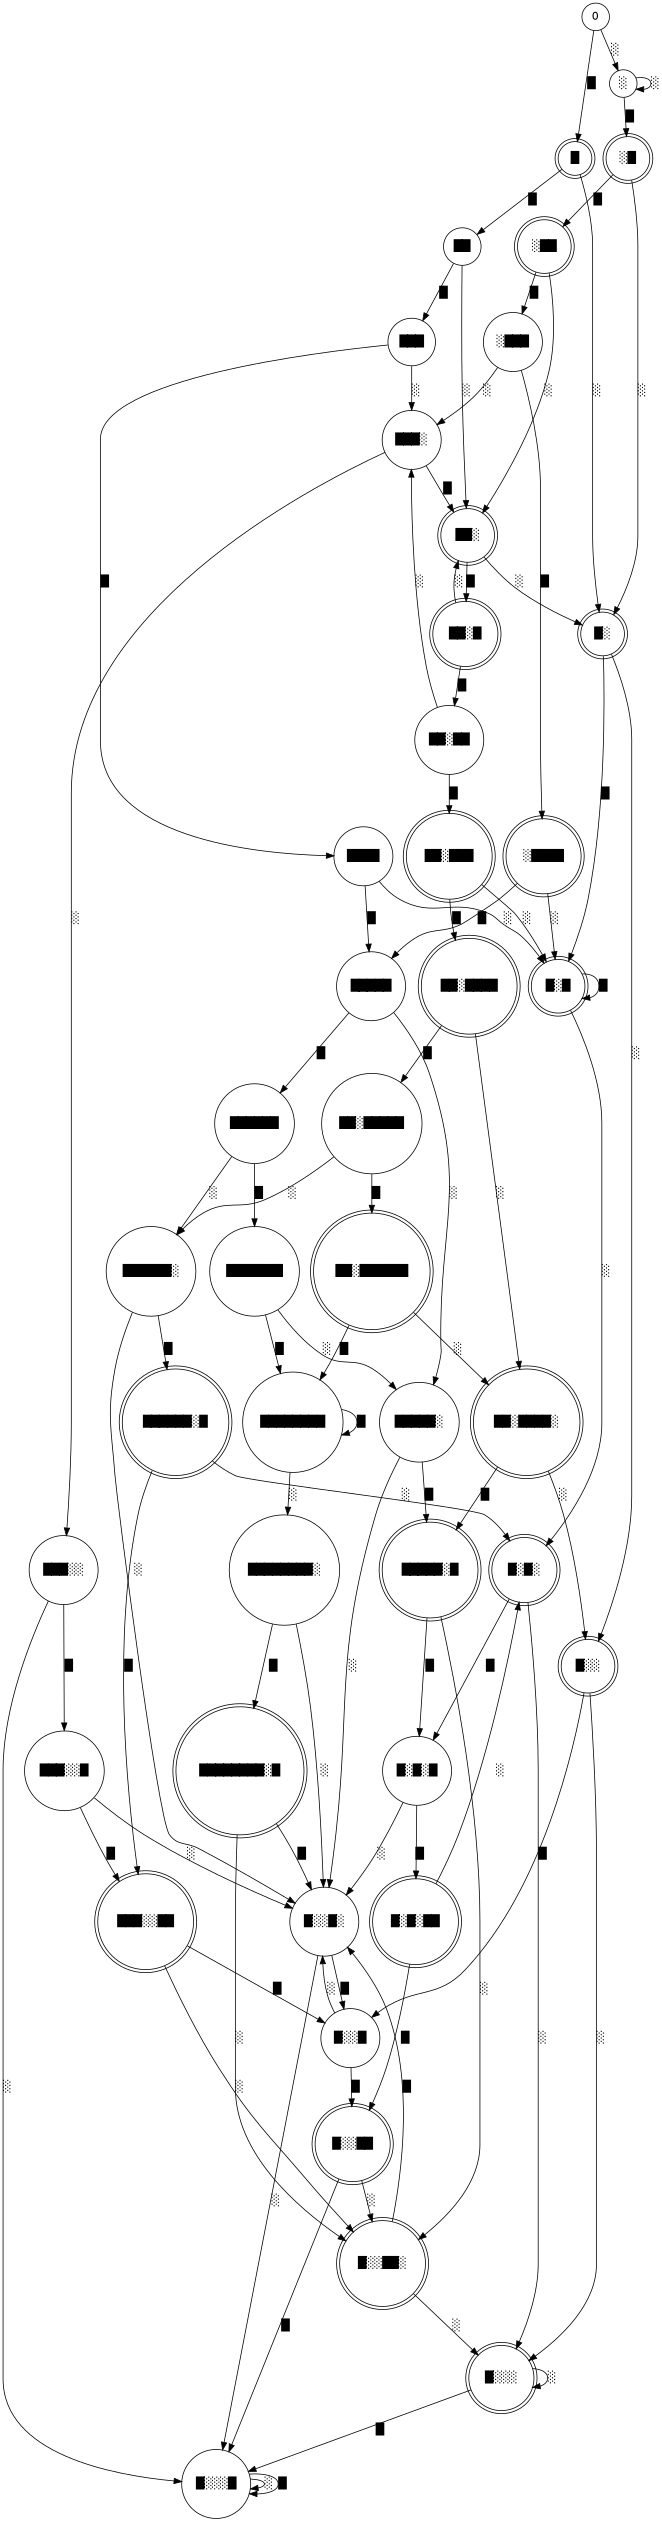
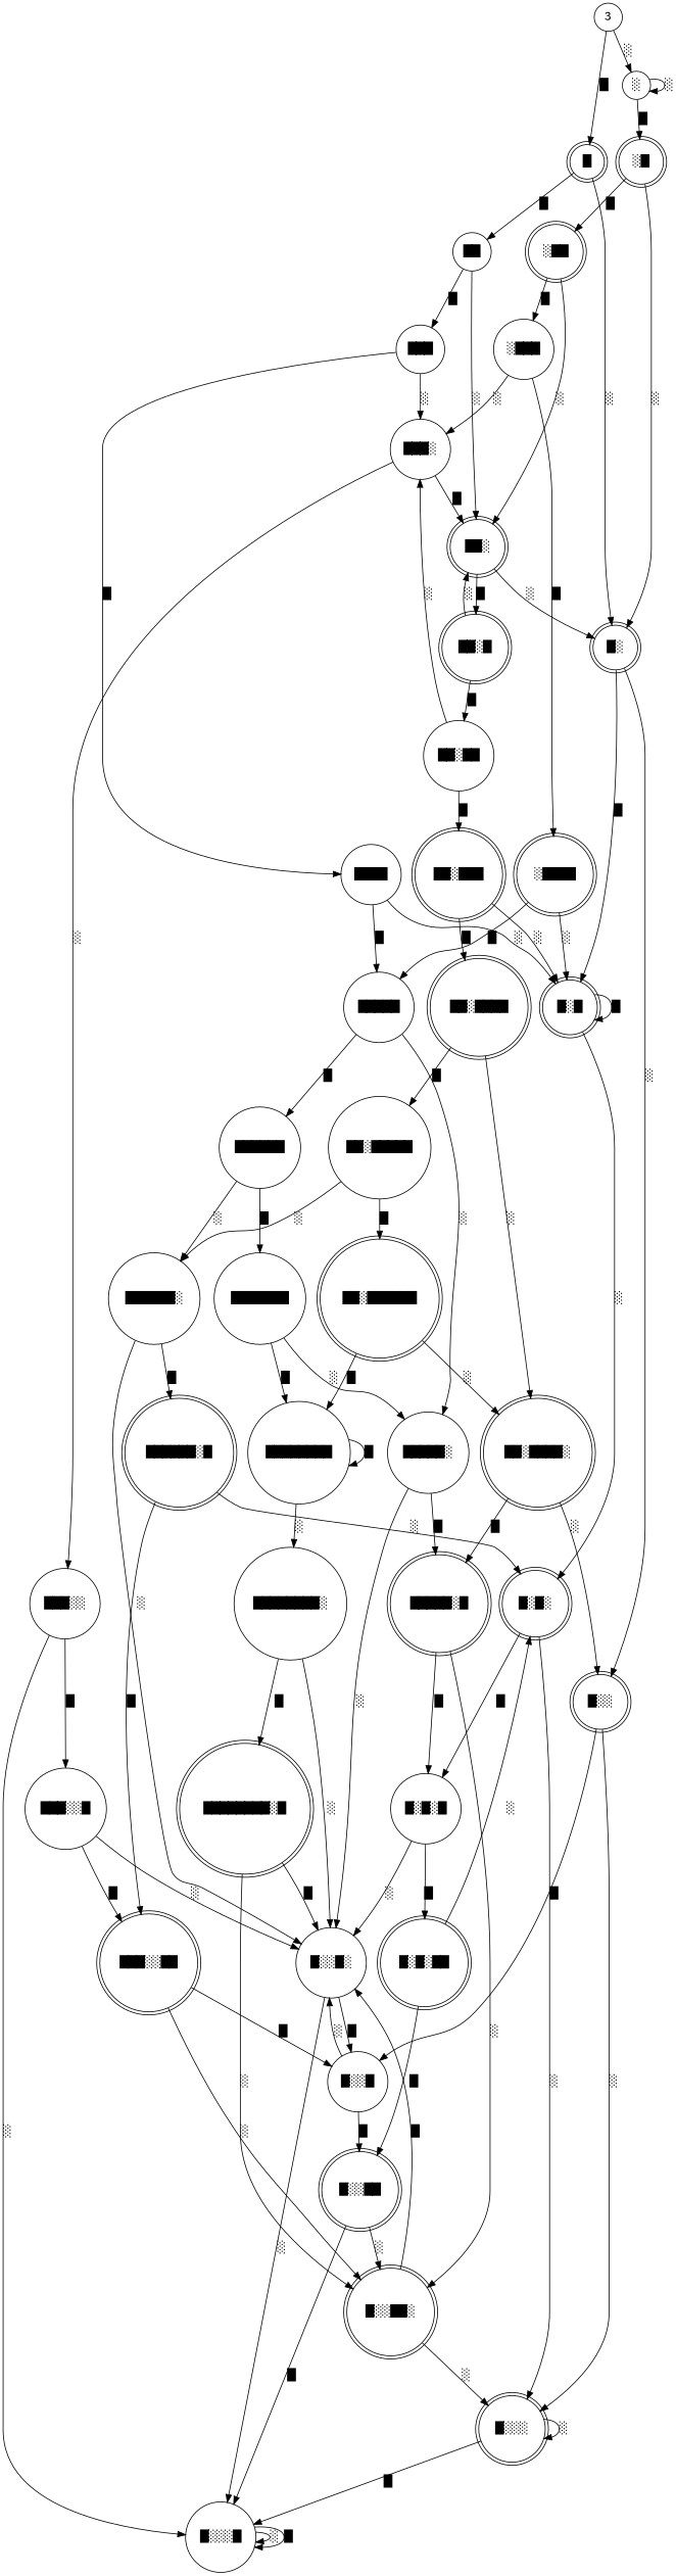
  digraph {
    node [shape=circle]
-   0
+   0 [label=3]
    n2 [label="░"]
    n3 [label="█" shape=doublecircle]
    n4 [label="██████░"]
    n5 [label="█░░█░"]
    n6 [label="██████░█" shape=doublecircle]
    n7 [label="████"]
    n8 [label="█████"]
    n9 [label="█░█" shape=doublecircle]
    n10 [label="██░██████" shape=doublecircle]
    n11 [label="████████"]
    n12 [label="██░████░" shape=doublecircle]
    n13 [label="██░██"]
    n14 [label="██░███" shape=doublecircle]
    n15 [label="███░"]
    n16 [label="███"]
    n17 [label="░████" shape=doublecircle]
    n18 [label="█░░░█"]
    n19 [label="█░" shape=doublecircle]
    n20 [label="█░░" shape=doublecircle]
    n21 [label="█░░██░" shape=doublecircle]
    n22 [label="█░░░" shape=doublecircle]
    n23 [label="██░████" shape=doublecircle]
    n24 [label="██░█████"]
    n25 [label="░██" shape=doublecircle]
    n26 [label="░███"]
    n27 [label="██░" shape=doublecircle]
    n28 [label="█░░█"]
    n29 [label="█░░██" shape=doublecircle]
    n30 [label="██████"]
    n31 [label="███████"]
    n32 [label="████████░"]
    n33 [label="░█" shape=doublecircle]
    n34 [label="██░█" shape=doublecircle]
    n35 [label="█████░█" shape=doublecircle]
    n36 [label="█░█░█"]
    n37 [label="███░░█"]
    n38 [label="███░░██" shape=doublecircle]
    n39 [label="█████░"]
    n40 [label="█░█░██" shape=doublecircle]
    n41 [label="█░█░" shape=doublecircle]
    n42 [label="███░░"]
    n43 [label="████████░█" shape=doublecircle]
    n44 [label="██"]
    0 -> n2 [label="░"]
    0 -> n3 [label="█"]
    n2 -> n2 [label="░"]
    n2 -> n33 [label="█"]
    n3 -> n19 [label="░"]
    n3 -> n44 [label="█"]
    n4 -> n5 [label="░"]
    n4 -> n6 [label="█"]
    n5 -> n18 [label="░"]
    n5 -> n28 [label="█"]
    n6 -> n38 [label="█"]
    n6 -> n41 [label="░"]
    n7 -> n8 [label="█"]
    n7 -> n9 [label="░"]
    n8 -> n30 [label="█"]
    n8 -> n39 [label="░"]
    n9 -> n9 [label="█"]
    n9 -> n41 [label="░"]
    n10 -> n11 [label="█"]
    n10 -> n12 [label="░"]
    n11 -> n11 [label="█"]
    n11 -> n32 [label="░"]
    n12 -> n20 [label="░"]
    n12 -> n35 [label="█"]
    n13 -> n14 [label="█"]
    n13 -> n15 [label="░"]
    n14 -> n9 [label="░"]
    n14 -> n23 [label="█"]
    n15 -> n27 [label="█"]
    n15 -> n42 [label="░"]
    n16 -> n7 [label="█"]
    n16 -> n15 [label="░"]
    n17 -> n8 [label="█"]
    n17 -> n9 [label="░"]
    n18 -> n18 [label="░"]
    n18 -> n18 [label="█"]
    n19 -> n9 [label="█"]
    n19 -> n20 [label="░"]
    n20 -> n22 [label="░"]
    n20 -> n28 [label="█"]
    n21 -> n5 [label="█"]
    n21 -> n22 [label="░"]
    n22 -> n18 [label="█"]
    n22 -> n22 [label="░"]
    n23 -> n12 [label="░"]
    n23 -> n24 [label="█"]
    n24 -> n4 [label="░"]
    n24 -> n10 [label="█"]
    n25 -> n26 [label="█"]
    n25 -> n27 [label="░"]
    n26 -> n15 [label="░"]
    n26 -> n17 [label="█"]
    n27 -> n19 [label="░"]
    n27 -> n34 [label="█"]
    n28 -> n5 [label="░"]
    n28 -> n29 [label="█"]
    n29 -> n18 [label="█"]
    n29 -> n21 [label="░"]
    n30 -> n4 [label="░"]
    n30 -> n31 [label="█"]
    n31 -> n11 [label="█"]
    n31 -> n39 [label="░"]
    n32 -> n5 [label="░"]
    n32 -> n43 [label="█"]
    n33 -> n19 [label="░"]
    n33 -> n25 [label="█"]
    n34 -> n13 [label="█"]
    n34 -> n27 [label="░"]
    n35 -> n21 [label="░"]
    n35 -> n36 [label="█"]
    n36 -> n5 [label="░"]
    n36 -> n40 [label="█"]
    n37 -> n5 [label="░"]
    n37 -> n38 [label="█"]
    n38 -> n21 [label="░"]
    n38 -> n28 [label="█"]
    n39 -> n5 [label="░"]
    n39 -> n35 [label="█"]
    n40 -> n29 [label="█"]
    n40 -> n41 [label="░"]
    n41 -> n22 [label="░"]
    n41 -> n36 [label="█"]
    n42 -> n18 [label="░"]
    n42 -> n37 [label="█"]
    n43 -> n5 [label="█"]
    n43 -> n21 [label="░"]
    n44 -> n16 [label="█"]
    n44 -> n27 [label="░"]
  }
